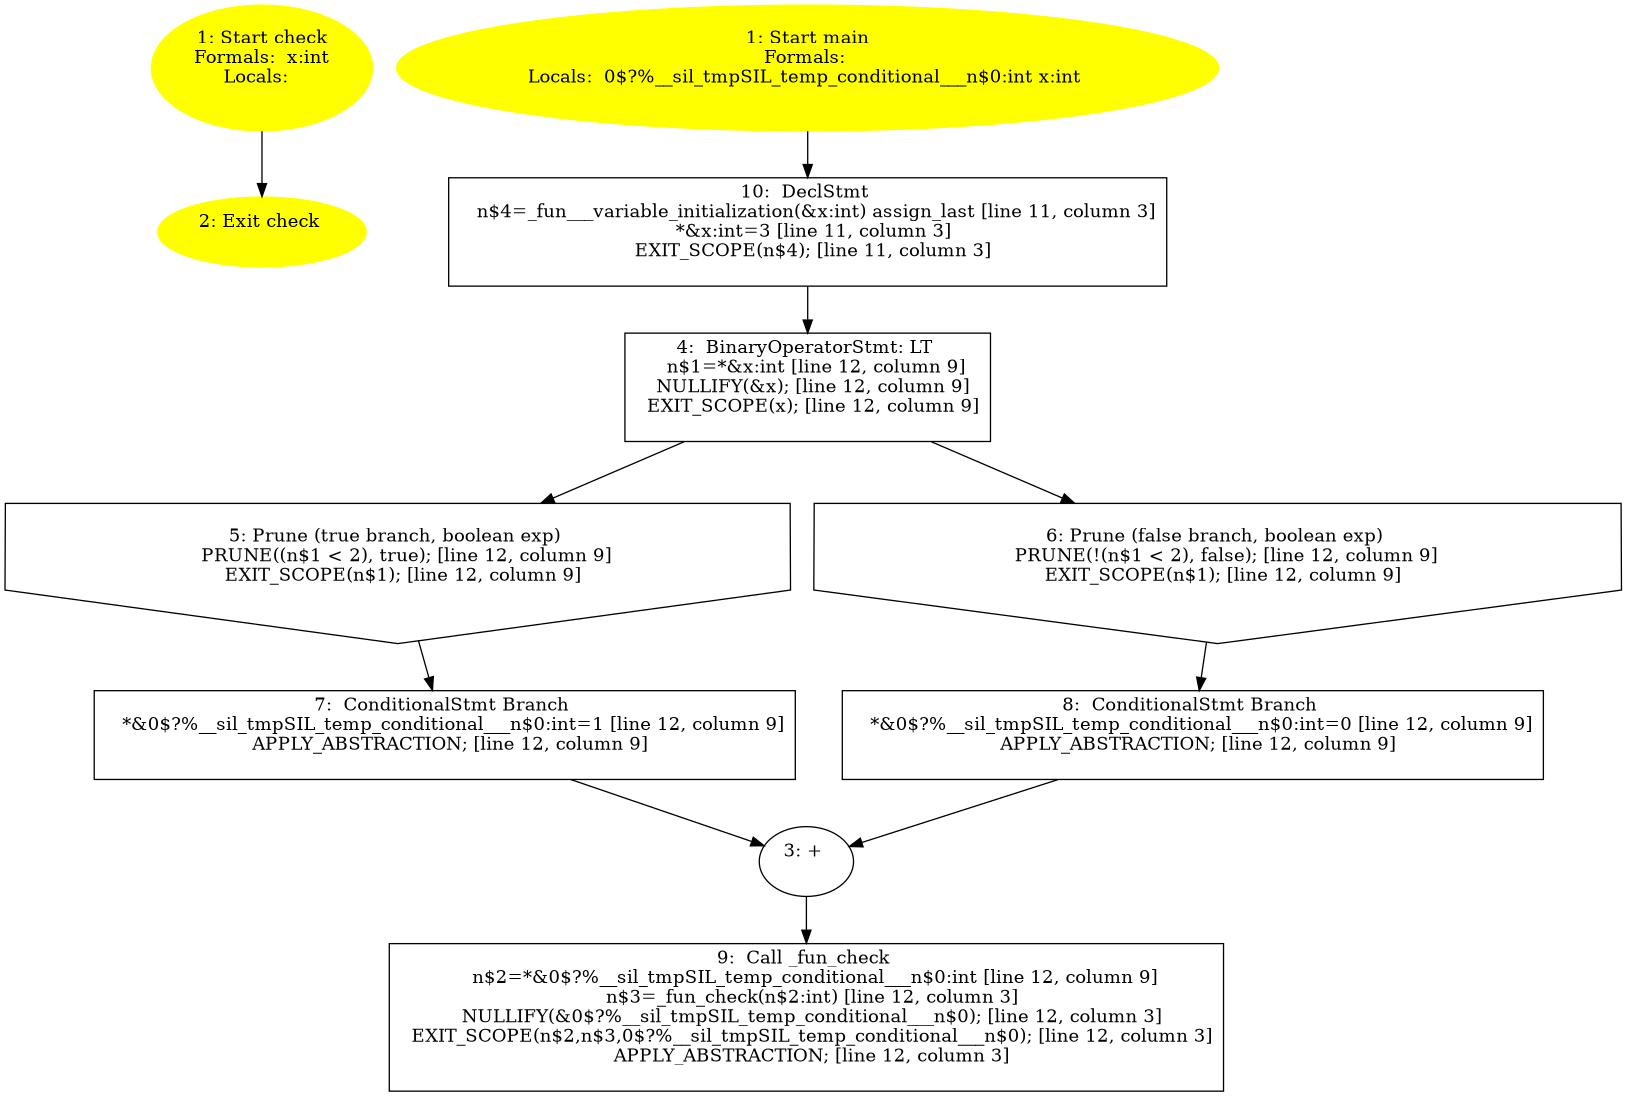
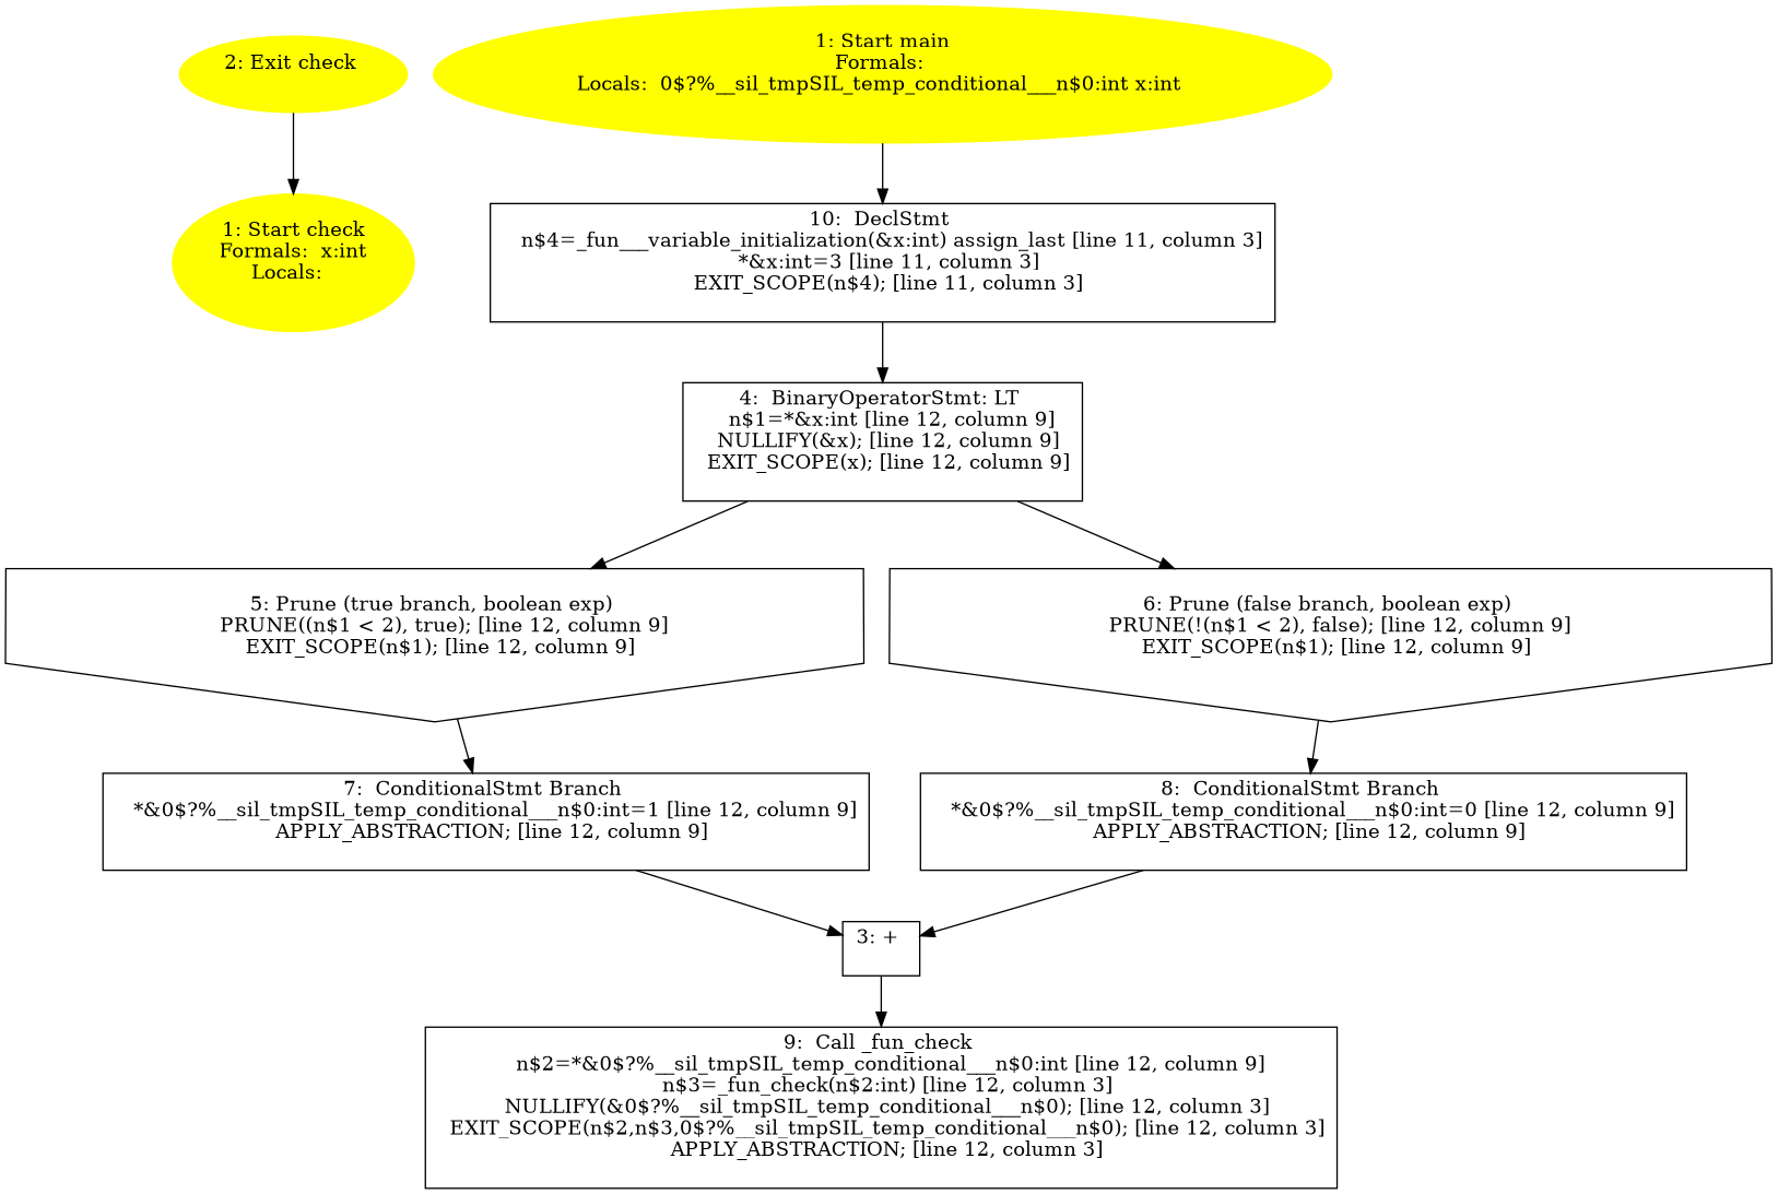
  digraph {
    node [shape=box]
    n1 [color=yellow label="1: Start check\nFormals:  x:int\nLocals:  \n  " style=filled shape=""]
    n2 [color=yellow label="2: Exit check \n  " style=filled shape=""]
    n3 [color=yellow label="1: Start main\nFormals: \nLocals:  0$?%__sil_tmpSIL_temp_conditional___n$0:int x:int \n  " style=filled shape=""]
    n4 [label="10:  DeclStmt \n   n$4=_fun___variable_initialization(&x:int) assign_last [line 11, column 3]\n  *&x:int=3 [line 11, column 3]\n  EXIT_SCOPE(n$4); [line 11, column 3]\n "]
    n5 [label="4:  BinaryOperatorStmt: LT \n   n$1=*&x:int [line 12, column 9]\n  NULLIFY(&x); [line 12, column 9]\n  EXIT_SCOPE(x); [line 12, column 9]\n "]
    n6 [label="5: Prune (true branch, boolean exp) \n   PRUNE((n$1 < 2), true); [line 12, column 9]\n  EXIT_SCOPE(n$1); [line 12, column 9]\n " shape=invhouse]
    n7 [label="6: Prune (false branch, boolean exp) \n   PRUNE(!(n$1 < 2), false); [line 12, column 9]\n  EXIT_SCOPE(n$1); [line 12, column 9]\n " shape=invhouse]
-   n8 [label="3: + \n  " shape=""]
+   n8 [label="3: + \n  "]
    n9 [label="9:  Call _fun_check \n   n$2=*&0$?%__sil_tmpSIL_temp_conditional___n$0:int [line 12, column 9]\n  n$3=_fun_check(n$2:int) [line 12, column 3]\n  NULLIFY(&0$?%__sil_tmpSIL_temp_conditional___n$0); [line 12, column 3]\n  EXIT_SCOPE(n$2,n$3,0$?%__sil_tmpSIL_temp_conditional___n$0); [line 12, column 3]\n  APPLY_ABSTRACTION; [line 12, column 3]\n "]
    n10 [label="7:  ConditionalStmt Branch \n   *&0$?%__sil_tmpSIL_temp_conditional___n$0:int=1 [line 12, column 9]\n  APPLY_ABSTRACTION; [line 12, column 9]\n "]
    n11 [label="8:  ConditionalStmt Branch \n   *&0$?%__sil_tmpSIL_temp_conditional___n$0:int=0 [line 12, column 9]\n  APPLY_ABSTRACTION; [line 12, column 9]\n "]
-   n1 -> n2
+   n2 -> n1
    n3 -> n4
    n4 -> n5
    n5 -> n6
    n5 -> n7
    n6 -> n10
    n7 -> n11
    n8 -> n9
    n10 -> n8
    n11 -> n8
  }
